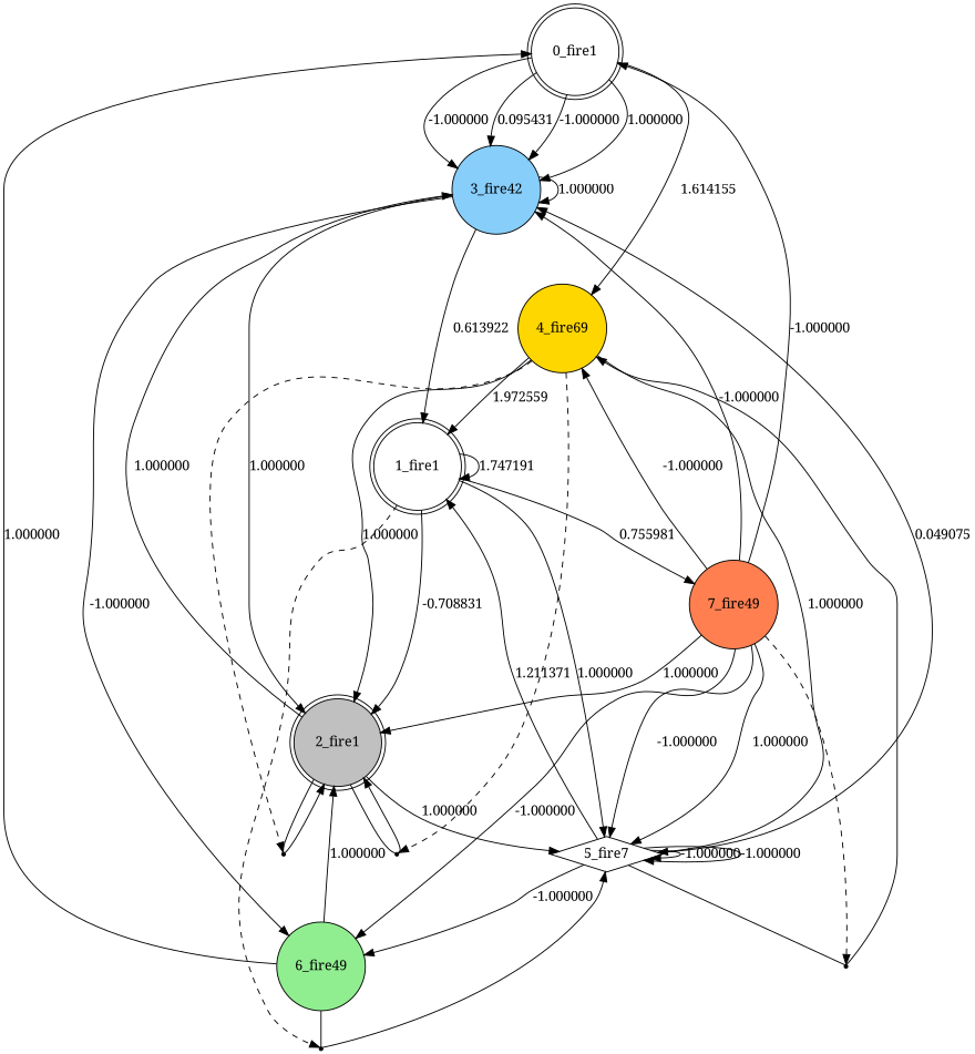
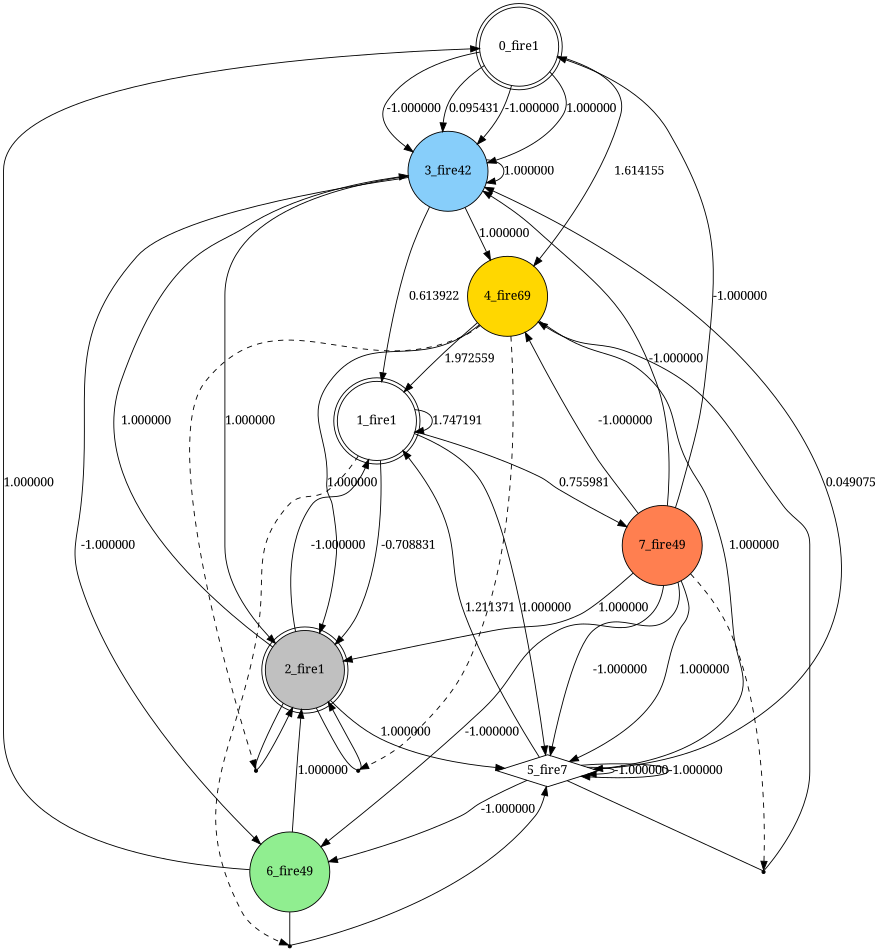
  digraph {
    fontname="Noto Serif"
    node [fontname="Noto Serif" shape=circle]
    edge [fontname="Noto Serif"]
    n1 [label="0_fire1" shape=doublecircle]
    n2 [fillcolor=lightskyblue label="3_fire42" style=filled]
    n3 [fillcolor=gold label="4_fire69" style=filled]
    n4 [label="1_fire1" shape=doublecircle]
    n5 [fillcolor=gray label="2_fire1" shape=doublecircle style=filled]
    n6 [fillcolor=lightgreen label="6_fire49" style=filled]
    n7 [label="5_fire7" shape=diamond]
    8 [shape=point]
    9 [shape=point]
    10 [shape=point]
    n11 [fillcolor=coral label="7_fire49" style=filled]
    11 [shape=point]
    n1 -> n2 [label=0.095431]
    n1 -> n2 [label=-1.000000]
    n1 -> n2 [label=1.000000]
    n1 -> n2 [label=-1.000000]
    n1 -> n3 [label=1.614155]
    n2 -> n2 [label=1.000000]
+   n2 -> n3 [label=1.000000]
    n2 -> n4 [label=0.613922]
    n2 -> n5 [label=1.000000]
    n2 -> n6 [label=-1.000000]
    n3 -> n4 [label=1.972559]
    n3 -> n5 [label=1.000000]
    n3 -> n7 [label=1.000000]
    n3 -> 8 [style=dashed]
    n3 -> 9 [style=dashed]
    n4 -> n4 [label=1.747191]
    n4 -> n5 [label=-0.708831]
    n4 -> n7 [label=1.000000]
    n4 -> 10 [style=dashed]
    n4 -> n11 [label=0.755981]
    n5 -> n2 [label=1.000000]
+   n5 -> n4 [label=-1.000000]
    n5 -> n7 [label=1.000000]
    n5 -> 8 [dir=none]
    n5 -> 9 [dir=none]
    n6 -> n1 [label=1.000000]
    n6 -> n5 [label=1.000000]
    n6 -> 10 [dir=none]
    n7 -> n2 [label=0.049075]
    n7 -> n4 [label=1.211371]
    n7 -> n6 [label=-1.000000]
    n7 -> n7 [label=-1.000000]
    n7 -> n7 [label=-1.000000]
    n7 -> 11 [dir=none]
    8 -> n5
    9 -> n5
    10 -> n7
    n11 -> n1 [label=-1.000000]
    n11 -> n2 [label=-1.000000]
    n11 -> n3 [label=-1.000000]
    n11 -> n5 [label=1.000000]
    n11 -> n6 [label=-1.000000]
    n11 -> n7 [label=-1.000000]
    n11 -> n7 [label=1.000000]
    n11 -> 11 [style=dashed]
    11 -> n3
  }
